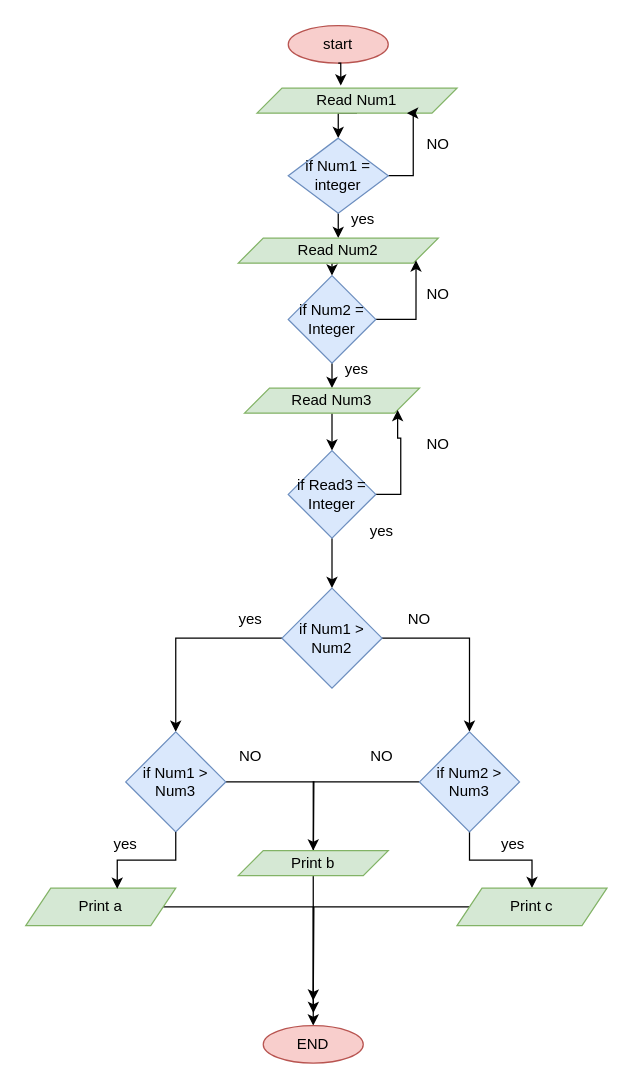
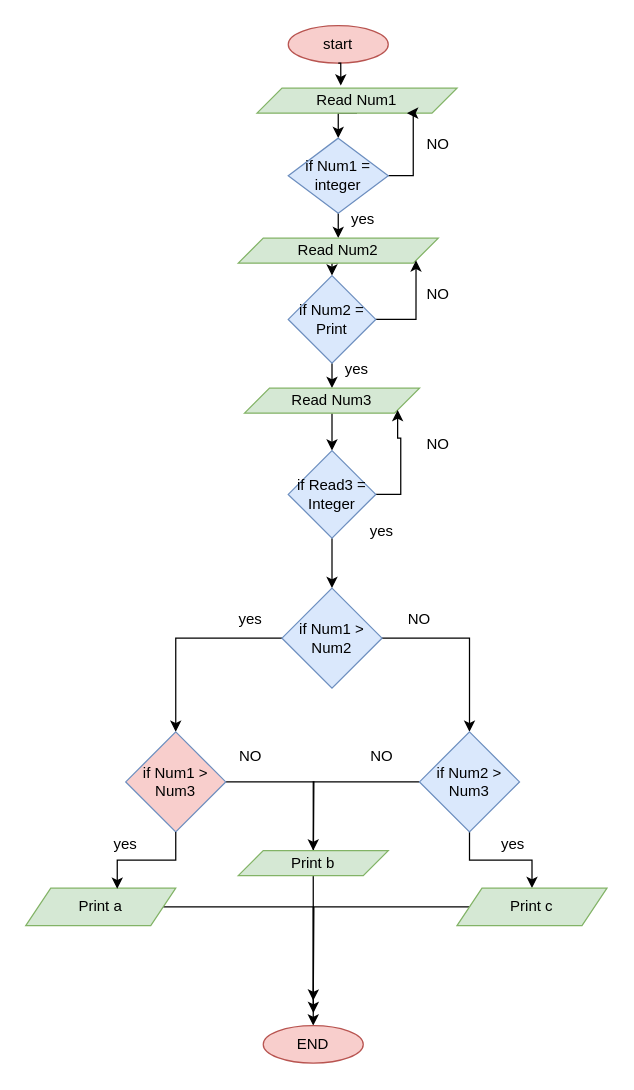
  <mxCell id="0" />
  <mxCell id="1" parent="0" />
  <mxCell id="2" value="start" style="ellipse;whiteSpace=wrap;html=1;fillColor=#f8cecc;strokeColor=#b85450;" vertex="1" parent="1"><mxGeometry x="230" y="20" width="80" height="30" as="geometry" /></mxCell>
  <mxCell id="3" style="edgeStyle=orthogonalEdgeStyle;rounded=0;orthogonalLoop=1;jettySize=auto;html=1;exitX=0.5;exitY=1;exitDx=0;exitDy=0;entryX=0.5;entryY=0;entryDx=0;entryDy=0;" edge="1" parent="1" source="4" target="7"><mxGeometry relative="1" as="geometry" /></mxCell>
  <mxCell id="4" value="Read Num1" style="shape=parallelogram;perimeter=parallelogramPerimeter;whiteSpace=wrap;html=1;fixedSize=1;fillColor=#d5e8d4;strokeColor=#82b366;" vertex="1" parent="1"><mxGeometry x="205" y="70" width="160" height="20" as="geometry" /></mxCell>
  <mxCell id="5" style="edgeStyle=orthogonalEdgeStyle;rounded=0;orthogonalLoop=1;jettySize=auto;html=1;exitX=0.5;exitY=1;exitDx=0;exitDy=0;entryX=0.5;entryY=0;entryDx=0;entryDy=0;" edge="1" parent="1" source="7" target="9"><mxGeometry relative="1" as="geometry" /></mxCell>
  <mxCell id="6" style="edgeStyle=orthogonalEdgeStyle;rounded=0;orthogonalLoop=1;jettySize=auto;html=1;exitX=1;exitY=0.5;exitDx=0;exitDy=0;entryX=0.75;entryY=1;entryDx=0;entryDy=0;" edge="1" parent="1" source="7" target="4"><mxGeometry relative="1" as="geometry" /></mxCell>
  <mxCell id="7" value="if Num1 = integer" style="rhombus;whiteSpace=wrap;html=1;fillColor=#dae8fc;strokeColor=#6c8ebf;" vertex="1" parent="1"><mxGeometry x="230" y="110" width="80" height="60" as="geometry" /></mxCell>
  <mxCell id="8" style="edgeStyle=orthogonalEdgeStyle;rounded=0;orthogonalLoop=1;jettySize=auto;html=1;exitX=0.5;exitY=1;exitDx=0;exitDy=0;entryX=0.5;entryY=0;entryDx=0;entryDy=0;" edge="1" parent="1" source="9" target="12"><mxGeometry relative="1" as="geometry" /></mxCell>
  <mxCell id="9" value="Read Num2" style="shape=parallelogram;perimeter=parallelogramPerimeter;whiteSpace=wrap;html=1;fixedSize=1;fillColor=#d5e8d4;strokeColor=#82b366;" vertex="1" parent="1"><mxGeometry x="190" y="190" width="160" height="20" as="geometry" /></mxCell>
  <mxCell id="10" style="edgeStyle=orthogonalEdgeStyle;rounded=0;orthogonalLoop=1;jettySize=auto;html=1;exitX=0.5;exitY=1;exitDx=0;exitDy=0;entryX=0.5;entryY=0;entryDx=0;entryDy=0;" edge="1" parent="1" source="12" target="14"><mxGeometry relative="1" as="geometry" /></mxCell>
  <mxCell id="11" style="edgeStyle=orthogonalEdgeStyle;rounded=0;orthogonalLoop=1;jettySize=auto;html=1;exitX=1;exitY=0.5;exitDx=0;exitDy=0;entryX=1;entryY=1;entryDx=0;entryDy=0;" edge="1" parent="1" source="12" target="9"><mxGeometry relative="1" as="geometry" /></mxCell>
- <mxCell id="12" value="if Num2 = Integer" style="rhombus;whiteSpace=wrap;html=1;fillColor=#dae8fc;strokeColor=#6c8ebf;" vertex="1" parent="1"><mxGeometry x="230" y="220" width="70" height="70" as="geometry" /></mxCell>
+ <mxCell id="12" value="if Num2 = Print" style="rhombus;whiteSpace=wrap;html=1;fillColor=#dae8fc;strokeColor=#6c8ebf;" vertex="1" parent="1"><mxGeometry x="230" y="220" width="70" height="70" as="geometry" /></mxCell>
  <mxCell id="13" style="edgeStyle=orthogonalEdgeStyle;rounded=0;orthogonalLoop=1;jettySize=auto;html=1;exitX=0.5;exitY=1;exitDx=0;exitDy=0;entryX=0.5;entryY=0;entryDx=0;entryDy=0;" edge="1" parent="1" source="14" target="17"><mxGeometry relative="1" as="geometry" /></mxCell>
  <mxCell id="14" value="Read Num3" style="shape=parallelogram;perimeter=parallelogramPerimeter;whiteSpace=wrap;html=1;fixedSize=1;fillColor=#d5e8d4;strokeColor=#82b366;" vertex="1" parent="1"><mxGeometry x="195" y="310" width="140" height="20" as="geometry" /></mxCell>
  <mxCell id="15" style="edgeStyle=orthogonalEdgeStyle;rounded=0;orthogonalLoop=1;jettySize=auto;html=1;exitX=1;exitY=0.5;exitDx=0;exitDy=0;entryX=1;entryY=1;entryDx=0;entryDy=0;" edge="1" parent="1" source="17" target="14"><mxGeometry relative="1" as="geometry"><Array as="points"><mxPoint x="320" y="395" /><mxPoint x="320" y="350" /><mxPoint x="318" y="350" /></Array></mxGeometry></mxCell>
  <mxCell id="16" style="edgeStyle=orthogonalEdgeStyle;rounded=0;orthogonalLoop=1;jettySize=auto;html=1;exitX=0.5;exitY=1;exitDx=0;exitDy=0;entryX=0.5;entryY=0;entryDx=0;entryDy=0;" edge="1" parent="1" source="17" target="27"><mxGeometry relative="1" as="geometry" /></mxCell>
  <mxCell id="17" value="if Read3 = Integer" style="rhombus;whiteSpace=wrap;html=1;fillColor=#dae8fc;strokeColor=#6c8ebf;" vertex="1" parent="1"><mxGeometry x="230" y="360" width="70" height="70" as="geometry" /></mxCell>
  <mxCell id="18" value="yes" style="text;html=1;align=center;verticalAlign=middle;whiteSpace=wrap;rounded=0;" vertex="1" parent="1"><mxGeometry x="260" y="160" width="60" height="30" as="geometry" /></mxCell>
  <mxCell id="19" value="yes" style="text;html=1;align=center;verticalAlign=middle;whiteSpace=wrap;rounded=0;" vertex="1" parent="1"><mxGeometry x="275" y="410" width="60" height="30" as="geometry" /></mxCell>
  <mxCell id="20" value="yes" style="text;html=1;align=center;verticalAlign=middle;whiteSpace=wrap;rounded=0;" vertex="1" parent="1"><mxGeometry x="255" y="280" width="60" height="30" as="geometry" /></mxCell>
  <mxCell id="21" style="edgeStyle=orthogonalEdgeStyle;rounded=0;orthogonalLoop=1;jettySize=auto;html=1;exitX=0.5;exitY=1;exitDx=0;exitDy=0;entryX=0.419;entryY=-0.1;entryDx=0;entryDy=0;entryPerimeter=0;" edge="1" parent="1" source="2" target="4"><mxGeometry relative="1" as="geometry" /></mxCell>
  <mxCell id="22" value="NO" style="text;html=1;align=center;verticalAlign=middle;whiteSpace=wrap;rounded=0;" vertex="1" parent="1"><mxGeometry x="320" y="100" width="60" height="30" as="geometry" /></mxCell>
  <mxCell id="23" value="NO" style="text;html=1;align=center;verticalAlign=middle;whiteSpace=wrap;rounded=0;" vertex="1" parent="1"><mxGeometry x="320" y="220" width="60" height="30" as="geometry" /></mxCell>
  <mxCell id="24" value="NO" style="text;html=1;align=center;verticalAlign=middle;whiteSpace=wrap;rounded=0;" vertex="1" parent="1"><mxGeometry x="320" y="340" width="60" height="30" as="geometry" /></mxCell>
  <mxCell id="25" style="edgeStyle=orthogonalEdgeStyle;rounded=0;orthogonalLoop=1;jettySize=auto;html=1;exitX=0;exitY=0.5;exitDx=0;exitDy=0;entryX=0.5;entryY=0;entryDx=0;entryDy=0;" edge="1" parent="1" source="27" target="29"><mxGeometry relative="1" as="geometry" /></mxCell>
  <mxCell id="26" style="edgeStyle=orthogonalEdgeStyle;rounded=0;orthogonalLoop=1;jettySize=auto;html=1;exitX=1;exitY=0.5;exitDx=0;exitDy=0;entryX=0.5;entryY=0;entryDx=0;entryDy=0;" edge="1" parent="1" source="27" target="32"><mxGeometry relative="1" as="geometry" /></mxCell>
  <mxCell id="27" value="if Num1 &amp;gt; Num2" style="rhombus;whiteSpace=wrap;html=1;fillColor=#dae8fc;strokeColor=#6c8ebf;" vertex="1" parent="1"><mxGeometry x="225" y="470" width="80" height="80" as="geometry" /></mxCell>
  <mxCell id="28" style="edgeStyle=orthogonalEdgeStyle;rounded=0;orthogonalLoop=1;jettySize=auto;html=1;exitX=1;exitY=0.5;exitDx=0;exitDy=0;" edge="1" parent="1" source="29"><mxGeometry relative="1" as="geometry"><mxPoint x="250" y="700" as="targetPoint" /></mxGeometry></mxCell>
- <mxCell id="29" value="if Num1 &amp;gt; Num3" style="rhombus;whiteSpace=wrap;html=1;fillColor=#dae8fc;strokeColor=#6c8ebf;" vertex="1" parent="1"><mxGeometry x="100" y="585" width="80" height="80" as="geometry" /></mxCell>
+ <mxCell id="29" value="if Num1 &amp;gt; Num3" style="rhombus;whiteSpace=wrap;html=1;fillColor=#f8cecc;strokeColor=#6c8ebf;" vertex="1" parent="1"><mxGeometry x="100" y="585" width="80" height="80" as="geometry" /></mxCell>
  <mxCell id="30" style="edgeStyle=orthogonalEdgeStyle;rounded=0;orthogonalLoop=1;jettySize=auto;html=1;entryX=0.5;entryY=0;entryDx=0;entryDy=0;" edge="1" parent="1" source="32" target="38"><mxGeometry relative="1" as="geometry" /></mxCell>
  <mxCell id="31" style="edgeStyle=orthogonalEdgeStyle;rounded=0;orthogonalLoop=1;jettySize=auto;html=1;exitX=0;exitY=0.5;exitDx=0;exitDy=0;entryX=0.5;entryY=0;entryDx=0;entryDy=0;" edge="1" parent="1" source="32" target="36"><mxGeometry relative="1" as="geometry" /></mxCell>
  <mxCell id="32" value="if Num2 &amp;gt; Num3" style="rhombus;whiteSpace=wrap;html=1;fillColor=#dae8fc;strokeColor=#6c8ebf;" vertex="1" parent="1"><mxGeometry x="335" y="585" width="80" height="80" as="geometry" /></mxCell>
  <mxCell id="33" style="edgeStyle=orthogonalEdgeStyle;rounded=0;orthogonalLoop=1;jettySize=auto;html=1;" edge="1" parent="1" source="34" target="39"><mxGeometry relative="1" as="geometry" /></mxCell>
  <mxCell id="34" value="Print a" style="shape=parallelogram;perimeter=parallelogramPerimeter;whiteSpace=wrap;html=1;fixedSize=1;fillColor=#d5e8d4;strokeColor=#82b366;" vertex="1" parent="1"><mxGeometry x="20" y="710" width="120" height="30" as="geometry" /></mxCell>
  <mxCell id="35" style="edgeStyle=orthogonalEdgeStyle;rounded=0;orthogonalLoop=1;jettySize=auto;html=1;exitX=0.5;exitY=1;exitDx=0;exitDy=0;" edge="1" parent="1" source="36"><mxGeometry relative="1" as="geometry"><mxPoint x="250.118" y="810" as="targetPoint" /></mxGeometry></mxCell>
  <mxCell id="36" value="Print b" style="shape=parallelogram;perimeter=parallelogramPerimeter;whiteSpace=wrap;html=1;fixedSize=1;fillColor=#d5e8d4;strokeColor=#82b366;" vertex="1" parent="1"><mxGeometry x="190" y="680" width="120" height="20" as="geometry" /></mxCell>
  <mxCell id="37" style="edgeStyle=orthogonalEdgeStyle;rounded=0;orthogonalLoop=1;jettySize=auto;html=1;" edge="1" parent="1" source="38"><mxGeometry relative="1" as="geometry"><mxPoint x="250" y="800" as="targetPoint" /></mxGeometry></mxCell>
  <mxCell id="38" value="Print c" style="shape=parallelogram;perimeter=parallelogramPerimeter;whiteSpace=wrap;html=1;fixedSize=1;fillColor=#d5e8d4;strokeColor=#82b366;" vertex="1" parent="1"><mxGeometry x="365" y="710" width="120" height="30" as="geometry" /></mxCell>
  <mxCell id="39" value="END" style="ellipse;whiteSpace=wrap;html=1;fillColor=#f8cecc;strokeColor=#b85450;" vertex="1" parent="1"><mxGeometry x="210" y="820" width="80" height="30" as="geometry" /></mxCell>
  <mxCell id="40" style="edgeStyle=orthogonalEdgeStyle;rounded=0;orthogonalLoop=1;jettySize=auto;html=1;exitX=0.5;exitY=1;exitDx=0;exitDy=0;entryX=0.61;entryY=0.018;entryDx=0;entryDy=0;entryPerimeter=0;" edge="1" parent="1" source="29" target="34"><mxGeometry relative="1" as="geometry" /></mxCell>
  <mxCell id="41" value="yes" style="text;html=1;align=center;verticalAlign=middle;whiteSpace=wrap;rounded=0;" vertex="1" parent="1"><mxGeometry x="170" y="480" width="60" height="30" as="geometry" /></mxCell>
  <mxCell id="42" value="yes" style="text;html=1;align=center;verticalAlign=middle;whiteSpace=wrap;rounded=0;" vertex="1" parent="1"><mxGeometry x="70" y="660" width="60" height="30" as="geometry" /></mxCell>
  <mxCell id="43" value="NO" style="text;html=1;align=center;verticalAlign=middle;whiteSpace=wrap;rounded=0;" vertex="1" parent="1"><mxGeometry x="170" y="590" width="60" height="30" as="geometry" /></mxCell>
  <mxCell id="44" value="NO" style="text;html=1;align=center;verticalAlign=middle;whiteSpace=wrap;rounded=0;" vertex="1" parent="1"><mxGeometry x="305" y="480" width="60" height="30" as="geometry" /></mxCell>
  <mxCell id="45" value="NO" style="text;html=1;align=center;verticalAlign=middle;whiteSpace=wrap;rounded=0;" vertex="1" parent="1"><mxGeometry x="275" y="590" width="60" height="30" as="geometry" /></mxCell>
  <mxCell id="46" value="yes" style="text;html=1;align=center;verticalAlign=middle;whiteSpace=wrap;rounded=0;" vertex="1" parent="1"><mxGeometry x="380" y="660" width="60" height="30" as="geometry" /></mxCell>
